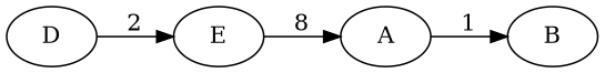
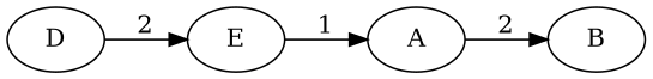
  strict digraph {
    rankdir=LR
    edge [cost=2]
    A
    B
    D
    E
-   A -> B [label=1]
+   A -> B [label=2]
    D -> E [label=2]
-   E -> A [cost=1 label=8]
+   E -> A [cost=1 label=1]
  }
